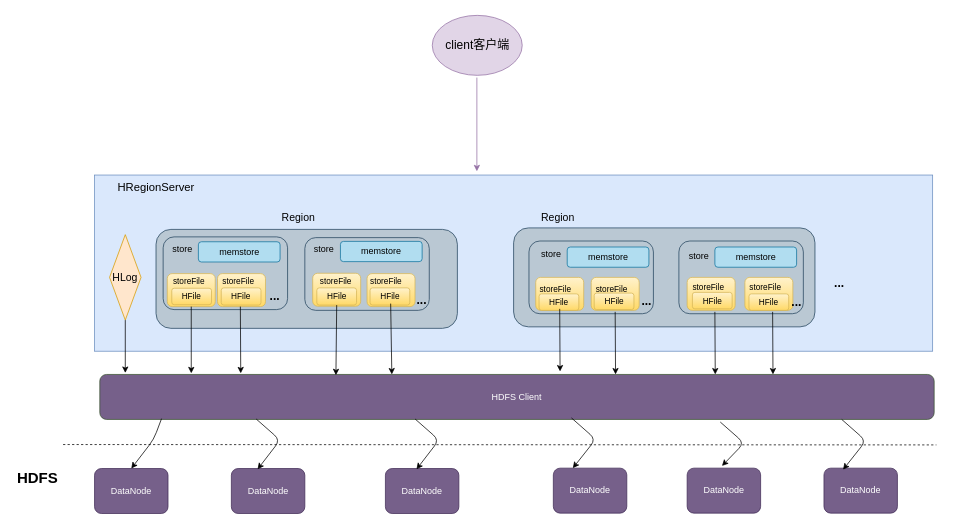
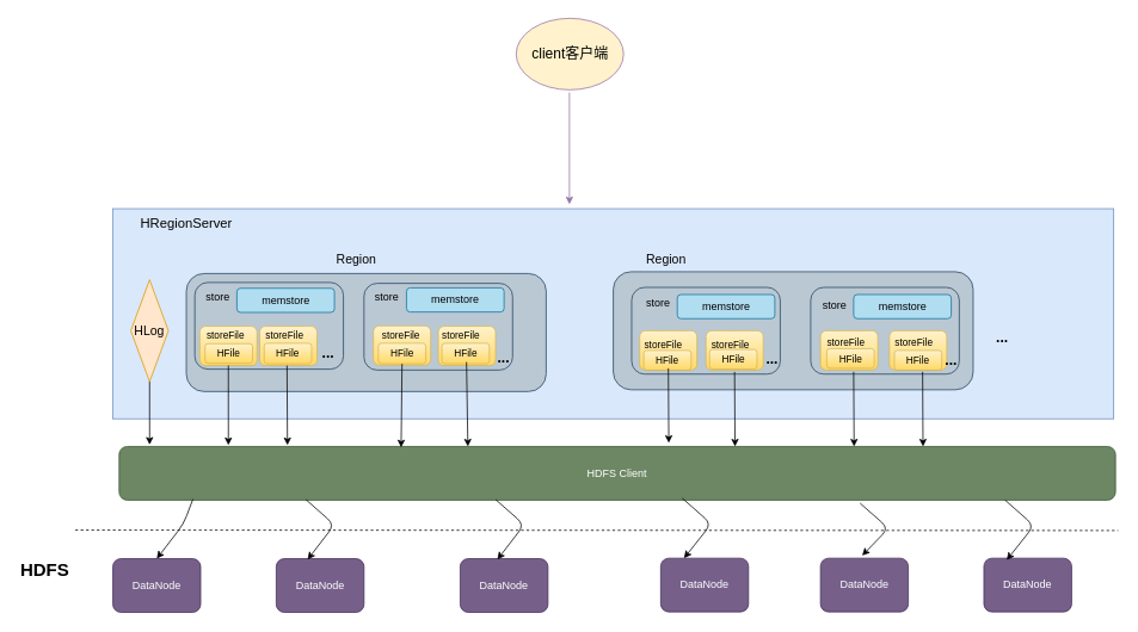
  <mxCell id="0" />
  <mxCell id="1" parent="0" />
- <mxCell id="2" value="&lt;font style=&quot;font-size: 16px&quot;&gt;client客户端&lt;/font&gt;" style="ellipse;whiteSpace=wrap;html=1;fillColor=#e1d5e7;strokeColor=#9673a6;" vertex="1" parent="1"><mxGeometry x="575.5" y="20" width="120" height="80" as="geometry" /></mxCell>
+ <mxCell id="2" value="&lt;font style=&quot;font-size: 16px&quot;&gt;client客户端&lt;/font&gt;" style="ellipse;whiteSpace=wrap;html=1;fillColor=#fff2cc;strokeColor=#9673a6;" vertex="1" parent="1"><mxGeometry x="575.5" y="20" width="120" height="80" as="geometry" /></mxCell>
  <mxCell id="3" value="" style="rounded=0;whiteSpace=wrap;html=1;fillColor=#dae8fc;strokeColor=#6c8ebf;" vertex="1" parent="1"><mxGeometry x="125" y="233" width="1118" height="235" as="geometry" /></mxCell>
  <mxCell id="4" value="&lt;font style=&quot;font-size: 15px&quot;&gt;HRegionServer&lt;/font&gt;" style="text;html=1;resizable=0;points=[];autosize=1;align=left;verticalAlign=top;spacingTop=-4;" vertex="1" parent="1"><mxGeometry x="154" y="237.5" width="113" height="15" as="geometry" /></mxCell>
  <mxCell id="5" value="&lt;font style=&quot;font-size: 14px&quot;&gt;HLog&lt;/font&gt;" style="rhombus;whiteSpace=wrap;html=1;fillColor=#ffe6cc;strokeColor=#d79b00;" vertex="1" parent="1"><mxGeometry x="145" y="312.5" width="42" height="114" as="geometry" /></mxCell>
  <mxCell id="6" value="" style="rounded=1;whiteSpace=wrap;html=1;fillColor=#bac8d3;strokeColor=#23445d;" vertex="1" parent="1"><mxGeometry x="207" y="305.5" width="402" height="132" as="geometry" /></mxCell>
  <mxCell id="7" value="&lt;font style=&quot;font-size: 14px&quot;&gt;Region&lt;/font&gt;" style="text;html=1;resizable=0;points=[];autosize=1;align=left;verticalAlign=top;spacingTop=-4;" vertex="1" parent="1"><mxGeometry x="372.5" y="279" width="54" height="15" as="geometry" /></mxCell>
  <mxCell id="8" value="" style="rounded=1;whiteSpace=wrap;html=1;fillColor=#bac8d3;strokeColor=#23445d;" vertex="1" parent="1"><mxGeometry x="216.5" y="315.5" width="166" height="97" as="geometry" /></mxCell>
  <mxCell id="9" value="&lt;font style=&quot;font-size: 16px&quot;&gt;&lt;b&gt;...&lt;/b&gt;&lt;/font&gt;" style="text;html=1;resizable=0;points=[];autosize=1;align=left;verticalAlign=top;spacingTop=-4;" vertex="1" parent="1"><mxGeometry x="1110" y="365" width="23" height="15" as="geometry" /></mxCell>
  <mxCell id="10" value="" style="rounded=1;whiteSpace=wrap;html=1;fillColor=#fff2cc;strokeColor=#d6b656;gradientColor=#ffd966;" vertex="1" parent="1"><mxGeometry x="222" y="364.5" width="64" height="44" as="geometry" /></mxCell>
  <mxCell id="11" value="store" style="text;html=1;resizable=0;points=[];autosize=1;align=left;verticalAlign=top;spacingTop=-4;" vertex="1" parent="1"><mxGeometry x="226.5" y="321.5" width="37" height="14" as="geometry" /></mxCell>
  <mxCell id="12" value="memstore" style="rounded=1;whiteSpace=wrap;html=1;fillColor=#b1ddf0;strokeColor=#10739e;" vertex="1" parent="1"><mxGeometry x="263.5" y="322" width="109" height="27" as="geometry" /></mxCell>
  <mxCell id="13" value="&lt;font style=&quot;font-size: 11px&quot;&gt;HFile&lt;/font&gt;" style="rounded=1;whiteSpace=wrap;html=1;fillColor=#fff2cc;strokeColor=#d6b656;gradientColor=#ffd966;" vertex="1" parent="1"><mxGeometry x="228" y="384" width="53" height="22" as="geometry" /></mxCell>
  <mxCell id="14" value="&lt;span style=&quot;text-align: center ; white-space: normal&quot;&gt;&lt;font style=&quot;font-size: 11px&quot;&gt;storeFile&lt;/font&gt;&lt;/span&gt;" style="text;html=1;resizable=0;points=[];autosize=1;align=left;verticalAlign=top;spacingTop=-4;" vertex="1" parent="1"><mxGeometry x="227.5" y="365" width="56" height="14" as="geometry" /></mxCell>
  <mxCell id="15" value="" style="rounded=1;whiteSpace=wrap;html=1;gradientColor=#ffd966;fillColor=#fff2cc;strokeColor=#d6b656;" vertex="1" parent="1"><mxGeometry x="289" y="364.5" width="64" height="44" as="geometry" /></mxCell>
  <mxCell id="16" value="&lt;span style=&quot;text-align: center ; white-space: normal&quot;&gt;&lt;font style=&quot;font-size: 11px&quot;&gt;storeFile&lt;/font&gt;&lt;/span&gt;" style="text;html=1;resizable=0;points=[];autosize=1;align=left;verticalAlign=top;spacingTop=-4;" vertex="1" parent="1"><mxGeometry x="294" y="365" width="56" height="14" as="geometry" /></mxCell>
  <mxCell id="17" value="&lt;font style=&quot;font-size: 11px&quot;&gt;HFile&lt;/font&gt;" style="rounded=1;whiteSpace=wrap;html=1;fillColor=#fff2cc;strokeColor=#d6b656;gradientColor=#ffd966;" vertex="1" parent="1"><mxGeometry x="294" y="383.5" width="53" height="23" as="geometry" /></mxCell>
  <mxCell id="18" value="&lt;font style=&quot;font-size: 16px&quot;&gt;&lt;b&gt;...&lt;/b&gt;&lt;/font&gt;" style="text;html=1;resizable=0;points=[];autosize=1;align=left;verticalAlign=top;spacingTop=-4;" vertex="1" parent="1"><mxGeometry x="357" y="381.5" width="23" height="15" as="geometry" /></mxCell>
  <mxCell id="19" value="" style="rounded=1;whiteSpace=wrap;html=1;fillColor=#bac8d3;strokeColor=#23445d;" vertex="1" parent="1"><mxGeometry x="405.5" y="316.5" width="166" height="97" as="geometry" /></mxCell>
  <mxCell id="20" value="store" style="text;html=1;resizable=0;points=[];autosize=1;align=left;verticalAlign=top;spacingTop=-4;" vertex="1" parent="1"><mxGeometry x="416" y="322" width="37" height="14" as="geometry" /></mxCell>
  <mxCell id="21" value="memstore" style="rounded=1;whiteSpace=wrap;html=1;fillColor=#b1ddf0;strokeColor=#10739e;" vertex="1" parent="1"><mxGeometry x="453" y="321.5" width="109" height="27" as="geometry" /></mxCell>
  <mxCell id="22" value="" style="rounded=1;whiteSpace=wrap;html=1;fillColor=#fff2cc;strokeColor=#d6b656;gradientColor=#ffd966;" vertex="1" parent="1"><mxGeometry x="416" y="364" width="64" height="44" as="geometry" /></mxCell>
  <mxCell id="23" value="&lt;font style=&quot;font-size: 11px&quot;&gt;HFile&lt;/font&gt;" style="rounded=1;whiteSpace=wrap;html=1;fillColor=#fff2cc;strokeColor=#d6b656;gradientColor=#ffd966;" vertex="1" parent="1"><mxGeometry x="421.5" y="383.5" width="53" height="23" as="geometry" /></mxCell>
  <mxCell id="24" value="&lt;span style=&quot;text-align: center ; white-space: normal&quot;&gt;&lt;font style=&quot;font-size: 11px&quot;&gt;storeFile&lt;/font&gt;&lt;/span&gt;" style="text;html=1;resizable=0;points=[];autosize=1;align=left;verticalAlign=top;spacingTop=-4;" vertex="1" parent="1"><mxGeometry x="424" y="364.5" width="56" height="14" as="geometry" /></mxCell>
  <mxCell id="25" value="" style="rounded=1;whiteSpace=wrap;html=1;fillColor=#fff2cc;strokeColor=#d6b656;gradientColor=#ffd966;" vertex="1" parent="1"><mxGeometry x="488.5" y="364.5" width="64" height="44" as="geometry" /></mxCell>
  <mxCell id="26" value="&lt;span style=&quot;text-align: center ; white-space: normal&quot;&gt;&lt;font style=&quot;font-size: 11px&quot;&gt;storeFile&lt;/font&gt;&lt;/span&gt;" style="text;html=1;resizable=0;points=[];autosize=1;align=left;verticalAlign=top;spacingTop=-4;" vertex="1" parent="1"><mxGeometry x="491" y="365" width="56" height="14" as="geometry" /></mxCell>
  <mxCell id="27" value="&lt;font style=&quot;font-size: 11px&quot;&gt;HFile&lt;/font&gt;" style="rounded=1;whiteSpace=wrap;html=1;fillColor=#fff2cc;strokeColor=#d6b656;gradientColor=#ffd966;" vertex="1" parent="1"><mxGeometry x="492.5" y="383.5" width="53" height="23" as="geometry" /></mxCell>
  <mxCell id="28" value="&lt;font style=&quot;font-size: 16px&quot;&gt;&lt;b&gt;...&lt;/b&gt;&lt;/font&gt;" style="text;html=1;resizable=0;points=[];autosize=1;align=left;verticalAlign=top;spacingTop=-4;" vertex="1" parent="1"><mxGeometry x="552.5" y="387.5" width="23" height="15" as="geometry" /></mxCell>
  <mxCell id="29" value="" style="endArrow=classic;html=1;exitX=0.5;exitY=1;exitDx=0;exitDy=0;" edge="1" parent="1" source="5"><mxGeometry width="50" height="50" relative="1" as="geometry"><mxPoint x="125" y="541.5" as="sourcePoint" /><mxPoint x="166" y="497" as="targetPoint" /></mxGeometry></mxCell>
  <mxCell id="30" value="" style="endArrow=classic;html=1;exitX=0.5;exitY=1;exitDx=0;exitDy=0;" edge="1" parent="1" source="10"><mxGeometry width="50" height="50" relative="1" as="geometry"><mxPoint x="234" y="459.5" as="sourcePoint" /><mxPoint x="254" y="497.5" as="targetPoint" /></mxGeometry></mxCell>
  <mxCell id="31" value="" style="endArrow=classic;html=1;exitX=0.5;exitY=1;exitDx=0;exitDy=0;" edge="1" parent="1"><mxGeometry width="50" height="50" relative="1" as="geometry"><mxPoint x="319.5" y="408.5" as="sourcePoint" /><mxPoint x="320" y="497.5" as="targetPoint" /></mxGeometry></mxCell>
- <mxCell id="32" value="HDFS Client" style="rounded=1;whiteSpace=wrap;html=1;fillColor=#76608a;strokeColor=#3A5431;fontColor=#ffffff;" vertex="1" parent="1"><mxGeometry x="132" y="499" width="1113" height="60" as="geometry" /></mxCell>
+ <mxCell id="32" value="HDFS Client" style="rounded=1;whiteSpace=wrap;html=1;fillColor=#6d8764;strokeColor=#3A5431;fontColor=#ffffff;" vertex="1" parent="1"><mxGeometry x="132" y="499" width="1113" height="60" as="geometry" /></mxCell>
  <mxCell id="33" value="" style="endArrow=classic;html=1;exitX=0.5;exitY=1;exitDx=0;exitDy=0;entryX=0.283;entryY=0.017;entryDx=0;entryDy=0;entryPerimeter=0;" edge="1" parent="1" source="23" target="32"><mxGeometry width="50" height="50" relative="1" as="geometry"><mxPoint x="448" y="411.5" as="sourcePoint" /><mxPoint x="448" y="493" as="targetPoint" /></mxGeometry></mxCell>
  <mxCell id="34" value="" style="endArrow=classic;html=1;entryX=0.35;entryY=0;entryDx=0;entryDy=0;entryPerimeter=0;" edge="1" parent="1" target="32"><mxGeometry width="50" height="50" relative="1" as="geometry"><mxPoint x="520" y="404.5" as="sourcePoint" /><mxPoint x="520" y="495" as="targetPoint" /></mxGeometry></mxCell>
  <mxCell id="35" value="" style="endArrow=none;dashed=1;html=1;" edge="1" parent="1"><mxGeometry width="50" height="50" relative="1" as="geometry"><mxPoint x="83" y="592.5" as="sourcePoint" /><mxPoint x="1248" y="593" as="targetPoint" /></mxGeometry></mxCell>
  <mxCell id="36" value="&lt;font style=&quot;font-size: 20px&quot;&gt;&lt;b&gt;HDFS&lt;/b&gt;&lt;/font&gt;" style="text;html=1;resizable=0;points=[];autosize=1;align=left;verticalAlign=top;spacingTop=-4;" vertex="1" parent="1"><mxGeometry x="20" y="622" width="64" height="17" as="geometry" /></mxCell>
  <mxCell id="37" value="DataNode" style="rounded=1;whiteSpace=wrap;html=1;fillColor=#76608a;strokeColor=#432D57;fontColor=#ffffff;" vertex="1" parent="1"><mxGeometry x="125" y="624.5" width="98" height="60" as="geometry" /></mxCell>
  <mxCell id="38" value="DataNode" style="rounded=1;whiteSpace=wrap;html=1;fillColor=#76608a;strokeColor=#432D57;fontColor=#ffffff;" vertex="1" parent="1"><mxGeometry x="307.5" y="624.5" width="98" height="60" as="geometry" /></mxCell>
  <mxCell id="39" value="DataNode" style="rounded=1;whiteSpace=wrap;html=1;fillColor=#76608a;strokeColor=#432D57;fontColor=#ffffff;" vertex="1" parent="1"><mxGeometry x="513" y="624.5" width="98" height="60" as="geometry" /></mxCell>
  <mxCell id="40" value="" style="endArrow=classic;html=1;exitX=0.074;exitY=0.983;exitDx=0;exitDy=0;exitPerimeter=0;entryX=0.5;entryY=0;entryDx=0;entryDy=0;" edge="1" parent="1" source="32" target="37"><mxGeometry width="50" height="50" relative="1" as="geometry"><mxPoint x="20" y="755.5" as="sourcePoint" /><mxPoint x="70" y="705.5" as="targetPoint" /><Array as="points"><mxPoint x="204" y="585.5" /></Array></mxGeometry></mxCell>
  <mxCell id="41" value="" style="endArrow=classic;html=1;exitX=0.074;exitY=0.983;exitDx=0;exitDy=0;exitPerimeter=0;entryX=0.5;entryY=0;entryDx=0;entryDy=0;" edge="1" parent="1"><mxGeometry width="50" height="50" relative="1" as="geometry"><mxPoint x="340.682" y="558.48" as="sourcePoint" /><mxPoint x="342.5" y="625.5" as="targetPoint" /><Array as="points"><mxPoint x="372.5" y="586.5" /></Array></mxGeometry></mxCell>
  <mxCell id="42" value="" style="endArrow=classic;html=1;exitX=0.074;exitY=0.983;exitDx=0;exitDy=0;exitPerimeter=0;entryX=0.5;entryY=0;entryDx=0;entryDy=0;" edge="1" parent="1"><mxGeometry width="50" height="50" relative="1" as="geometry"><mxPoint x="552.682" y="558.48" as="sourcePoint" /><mxPoint x="554.5" y="625.5" as="targetPoint" /><Array as="points"><mxPoint x="584.5" y="586.5" /></Array></mxGeometry></mxCell>
  <mxCell id="43" value="" style="endArrow=classic;html=1;fillColor=#e1d5e7;strokeColor=#9673a6;" edge="1" parent="1"><mxGeometry width="50" height="50" relative="1" as="geometry"><mxPoint x="635" y="103" as="sourcePoint" /><mxPoint x="635" y="228" as="targetPoint" /></mxGeometry></mxCell>
  <mxCell id="44" value="" style="rounded=1;whiteSpace=wrap;html=1;fillColor=#bac8d3;strokeColor=#23445d;" vertex="1" parent="1"><mxGeometry x="684" y="303.5" width="402" height="132" as="geometry" /></mxCell>
  <mxCell id="45" value="&lt;font style=&quot;font-size: 14px&quot;&gt;Region&lt;/font&gt;" style="text;html=1;resizable=0;points=[];autosize=1;align=left;verticalAlign=top;spacingTop=-4;" vertex="1" parent="1"><mxGeometry x="718.5" y="279" width="54" height="15" as="geometry" /></mxCell>
  <mxCell id="46" value="" style="rounded=1;whiteSpace=wrap;html=1;fillColor=#bac8d3;strokeColor=#23445d;" vertex="1" parent="1"><mxGeometry x="704.5" y="321" width="166" height="97" as="geometry" /></mxCell>
  <mxCell id="47" value="" style="rounded=1;whiteSpace=wrap;html=1;fillColor=#bac8d3;strokeColor=#23445d;" vertex="1" parent="1"><mxGeometry x="904.5" y="321" width="166" height="97" as="geometry" /></mxCell>
  <mxCell id="48" value="store" style="text;html=1;resizable=0;points=[];autosize=1;align=left;verticalAlign=top;spacingTop=-4;" vertex="1" parent="1"><mxGeometry x="718.5" y="329" width="37" height="14" as="geometry" /></mxCell>
  <mxCell id="49" value="store" style="text;html=1;resizable=0;points=[];autosize=1;align=left;verticalAlign=top;spacingTop=-4;" vertex="1" parent="1"><mxGeometry x="915.5" y="332" width="37" height="14" as="geometry" /></mxCell>
  <mxCell id="50" value="memstore" style="rounded=1;whiteSpace=wrap;html=1;fillColor=#b1ddf0;strokeColor=#10739e;" vertex="1" parent="1"><mxGeometry x="755.5" y="329" width="109" height="27" as="geometry" /></mxCell>
  <mxCell id="51" value="memstore" style="rounded=1;whiteSpace=wrap;html=1;fillColor=#b1ddf0;strokeColor=#10739e;" vertex="1" parent="1"><mxGeometry x="952.5" y="329" width="109" height="27" as="geometry" /></mxCell>
  <mxCell id="52" value="" style="rounded=1;whiteSpace=wrap;html=1;fillColor=#fff2cc;strokeColor=#d6b656;gradientColor=#ffd966;" vertex="1" parent="1"><mxGeometry x="713.5" y="369.5" width="64" height="44" as="geometry" /></mxCell>
  <mxCell id="53" value="" style="rounded=1;whiteSpace=wrap;html=1;fillColor=#fff2cc;strokeColor=#d6b656;gradientColor=#ffd966;" vertex="1" parent="1"><mxGeometry x="787.5" y="369.5" width="64" height="44" as="geometry" /></mxCell>
  <mxCell id="54" value="" style="rounded=1;whiteSpace=wrap;html=1;fillColor=#fff2cc;strokeColor=#d6b656;gradientColor=#ffd966;" vertex="1" parent="1"><mxGeometry x="915.5" y="369.5" width="64" height="44" as="geometry" /></mxCell>
  <mxCell id="55" value="" style="rounded=1;whiteSpace=wrap;html=1;fillColor=#fff2cc;strokeColor=#d6b656;gradientColor=#ffd966;" vertex="1" parent="1"><mxGeometry x="992.5" y="369.5" width="64" height="44" as="geometry" /></mxCell>
  <mxCell id="56" value="&lt;span style=&quot;text-align: center ; white-space: normal&quot;&gt;&lt;font style=&quot;font-size: 11px&quot;&gt;storeFile&lt;/font&gt;&lt;/span&gt;" style="text;html=1;resizable=0;points=[];autosize=1;align=left;verticalAlign=top;spacingTop=-4;" vertex="1" parent="1"><mxGeometry x="716.5" y="374.5" width="56" height="14" as="geometry" /></mxCell>
  <mxCell id="57" value="&lt;span style=&quot;text-align: center ; white-space: normal&quot;&gt;&lt;font style=&quot;font-size: 11px&quot;&gt;storeFile&lt;/font&gt;&lt;/span&gt;" style="text;html=1;resizable=0;points=[];autosize=1;align=left;verticalAlign=top;spacingTop=-4;" vertex="1" parent="1"><mxGeometry x="791.5" y="374.5" width="56" height="14" as="geometry" /></mxCell>
  <mxCell id="58" value="&lt;span style=&quot;text-align: center ; white-space: normal&quot;&gt;&lt;font style=&quot;font-size: 11px&quot;&gt;storeFile&lt;/font&gt;&lt;/span&gt;" style="text;html=1;resizable=0;points=[];autosize=1;align=left;verticalAlign=top;spacingTop=-4;" vertex="1" parent="1"><mxGeometry x="921" y="372.5" width="56" height="14" as="geometry" /></mxCell>
  <mxCell id="59" value="&lt;span style=&quot;text-align: center ; white-space: normal&quot;&gt;&lt;font style=&quot;font-size: 11px&quot;&gt;storeFile&lt;/font&gt;&lt;/span&gt;" style="text;html=1;resizable=0;points=[];autosize=1;align=left;verticalAlign=top;spacingTop=-4;" vertex="1" parent="1"><mxGeometry x="996.5" y="372.5" width="56" height="14" as="geometry" /></mxCell>
  <mxCell id="60" value="&lt;font style=&quot;font-size: 11px&quot;&gt;HFile&lt;/font&gt;" style="rounded=1;whiteSpace=wrap;html=1;fillColor=#fff2cc;strokeColor=#d6b656;gradientColor=#ffd966;" vertex="1" parent="1"><mxGeometry x="718" y="391.5" width="53" height="22" as="geometry" /></mxCell>
  <mxCell id="61" value="&lt;font style=&quot;font-size: 11px&quot;&gt;HFile&lt;/font&gt;" style="rounded=1;whiteSpace=wrap;html=1;fillColor=#fff2cc;strokeColor=#d6b656;gradientColor=#ffd966;" vertex="1" parent="1"><mxGeometry x="791.5" y="390.5" width="53" height="22" as="geometry" /></mxCell>
  <mxCell id="62" value="&lt;font style=&quot;font-size: 11px&quot;&gt;HFile&lt;/font&gt;" style="rounded=1;whiteSpace=wrap;html=1;fillColor=#fff2cc;strokeColor=#d6b656;gradientColor=#ffd966;" vertex="1" parent="1"><mxGeometry x="922.5" y="389.5" width="53" height="22" as="geometry" /></mxCell>
  <mxCell id="63" value="&lt;font style=&quot;font-size: 11px&quot;&gt;HFile&lt;/font&gt;" style="rounded=1;whiteSpace=wrap;html=1;fillColor=#fff2cc;strokeColor=#d6b656;gradientColor=#ffd966;" vertex="1" parent="1"><mxGeometry x="998" y="391.5" width="53" height="22" as="geometry" /></mxCell>
  <mxCell id="64" value="&lt;font style=&quot;font-size: 16px&quot;&gt;&lt;b&gt;...&lt;/b&gt;&lt;/font&gt;" style="text;html=1;resizable=0;points=[];autosize=1;align=left;verticalAlign=top;spacingTop=-4;" vertex="1" parent="1"><mxGeometry x="853" y="388.5" width="23" height="15" as="geometry" /></mxCell>
  <mxCell id="65" value="&lt;font style=&quot;font-size: 16px&quot;&gt;&lt;b&gt;...&lt;/b&gt;&lt;/font&gt;" style="text;html=1;resizable=0;points=[];autosize=1;align=left;verticalAlign=top;spacingTop=-4;" vertex="1" parent="1"><mxGeometry x="1052.5" y="389.5" width="23" height="15" as="geometry" /></mxCell>
  <mxCell id="66" value="DataNode" style="rounded=1;whiteSpace=wrap;html=1;fillColor=#76608a;strokeColor=#432D57;fontColor=#ffffff;" vertex="1" parent="1"><mxGeometry x="737" y="624" width="98" height="60" as="geometry" /></mxCell>
  <mxCell id="67" value="DataNode" style="rounded=1;whiteSpace=wrap;html=1;fillColor=#76608a;strokeColor=#432D57;fontColor=#ffffff;" vertex="1" parent="1"><mxGeometry x="915.5" y="624" width="98" height="60" as="geometry" /></mxCell>
  <mxCell id="68" value="DataNode" style="rounded=1;whiteSpace=wrap;html=1;fillColor=#76608a;strokeColor=#432D57;fontColor=#ffffff;" vertex="1" parent="1"><mxGeometry x="1098" y="624" width="98" height="60" as="geometry" /></mxCell>
  <mxCell id="69" value="" style="endArrow=classic;html=1;exitX=0.074;exitY=0.983;exitDx=0;exitDy=0;exitPerimeter=0;" edge="1" parent="1"><mxGeometry width="50" height="50" relative="1" as="geometry"><mxPoint x="959.682" y="562.48" as="sourcePoint" /><mxPoint x="962" y="621" as="targetPoint" /><Array as="points"><mxPoint x="991.5" y="590.5" /></Array></mxGeometry></mxCell>
  <mxCell id="70" value="" style="endArrow=classic;html=1;exitX=0.074;exitY=0.983;exitDx=0;exitDy=0;exitPerimeter=0;entryX=0.5;entryY=0;entryDx=0;entryDy=0;" edge="1" parent="1"><mxGeometry width="50" height="50" relative="1" as="geometry"><mxPoint x="761.182" y="556.98" as="sourcePoint" /><mxPoint x="763" y="624" as="targetPoint" /><Array as="points"><mxPoint x="793.5" y="585.5" /></Array></mxGeometry></mxCell>
  <mxCell id="71" value="" style="endArrow=classic;html=1;exitX=0.074;exitY=0.983;exitDx=0;exitDy=0;exitPerimeter=0;entryX=0.5;entryY=0;entryDx=0;entryDy=0;" edge="1" parent="1"><mxGeometry width="50" height="50" relative="1" as="geometry"><mxPoint x="1121.682" y="558.98" as="sourcePoint" /><mxPoint x="1123.5" y="626" as="targetPoint" /><Array as="points"><mxPoint x="1154" y="587.5" /></Array></mxGeometry></mxCell>
  <mxCell id="72" value="" style="endArrow=classic;html=1;" edge="1" parent="1"><mxGeometry width="50" height="50" relative="1" as="geometry"><mxPoint x="745.5" y="411.5" as="sourcePoint" /><mxPoint x="746" y="495" as="targetPoint" /></mxGeometry></mxCell>
  <mxCell id="73" value="" style="endArrow=classic;html=1;" edge="1" parent="1"><mxGeometry width="50" height="50" relative="1" as="geometry"><mxPoint x="819.5" y="415.5" as="sourcePoint" /><mxPoint x="820" y="499" as="targetPoint" /></mxGeometry></mxCell>
  <mxCell id="74" value="" style="endArrow=classic;html=1;" edge="1" parent="1"><mxGeometry width="50" height="50" relative="1" as="geometry"><mxPoint x="952.5" y="415.5" as="sourcePoint" /><mxPoint x="953" y="499" as="targetPoint" /></mxGeometry></mxCell>
  <mxCell id="75" value="" style="endArrow=classic;html=1;" edge="1" parent="1"><mxGeometry width="50" height="50" relative="1" as="geometry"><mxPoint x="1029.5" y="415.5" as="sourcePoint" /><mxPoint x="1030" y="499" as="targetPoint" /></mxGeometry></mxCell>
